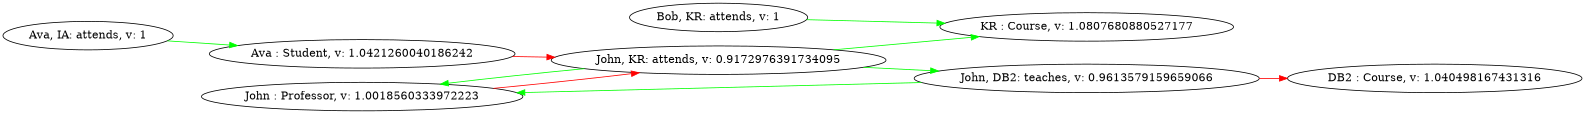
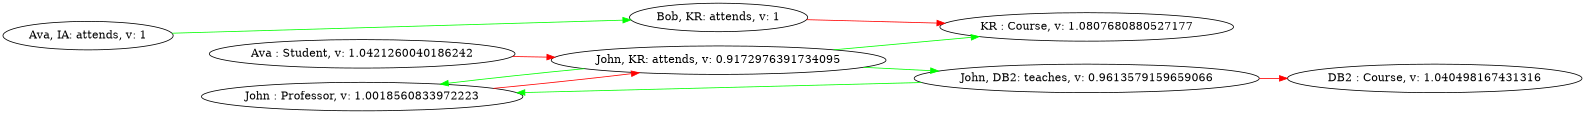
  digraph {
    rankdir=LR
    edge [color=green]
-   n1 [label="John : Professor, v: 1.0018560333972223"]
+   n1 [label="John : Professor, v: 1.0018560833972223"]
    n2 [label="John, KR: attends, v: 0.9172976391734095"]
    n3 [label="KR : Course, v: 1.0807680880527177"]
    n4 [label="John, DB2: teaches, v: 0.9613579159659066"]
    n5 [label="Ava : Student, v: 1.0421260040186242"]
    n6 [label="DB2 : Course, v: 1.040498167431316"]
    n7 [label="Ava, IA: attends, v: 1"]
    n8 [label="Bob, KR: attends, v: 1"]
    n1 -> n2 [color=red]
    n2 -> n1
    n2 -> n3
    n2 -> n4
    n4 -> n1
    n4 -> n6 [color=red]
    n5 -> n2 [color=red]
-   n7 -> n5
-   n8 -> n3
+   n7 -> n8
+   n8 -> n3 [color=red]
  }
